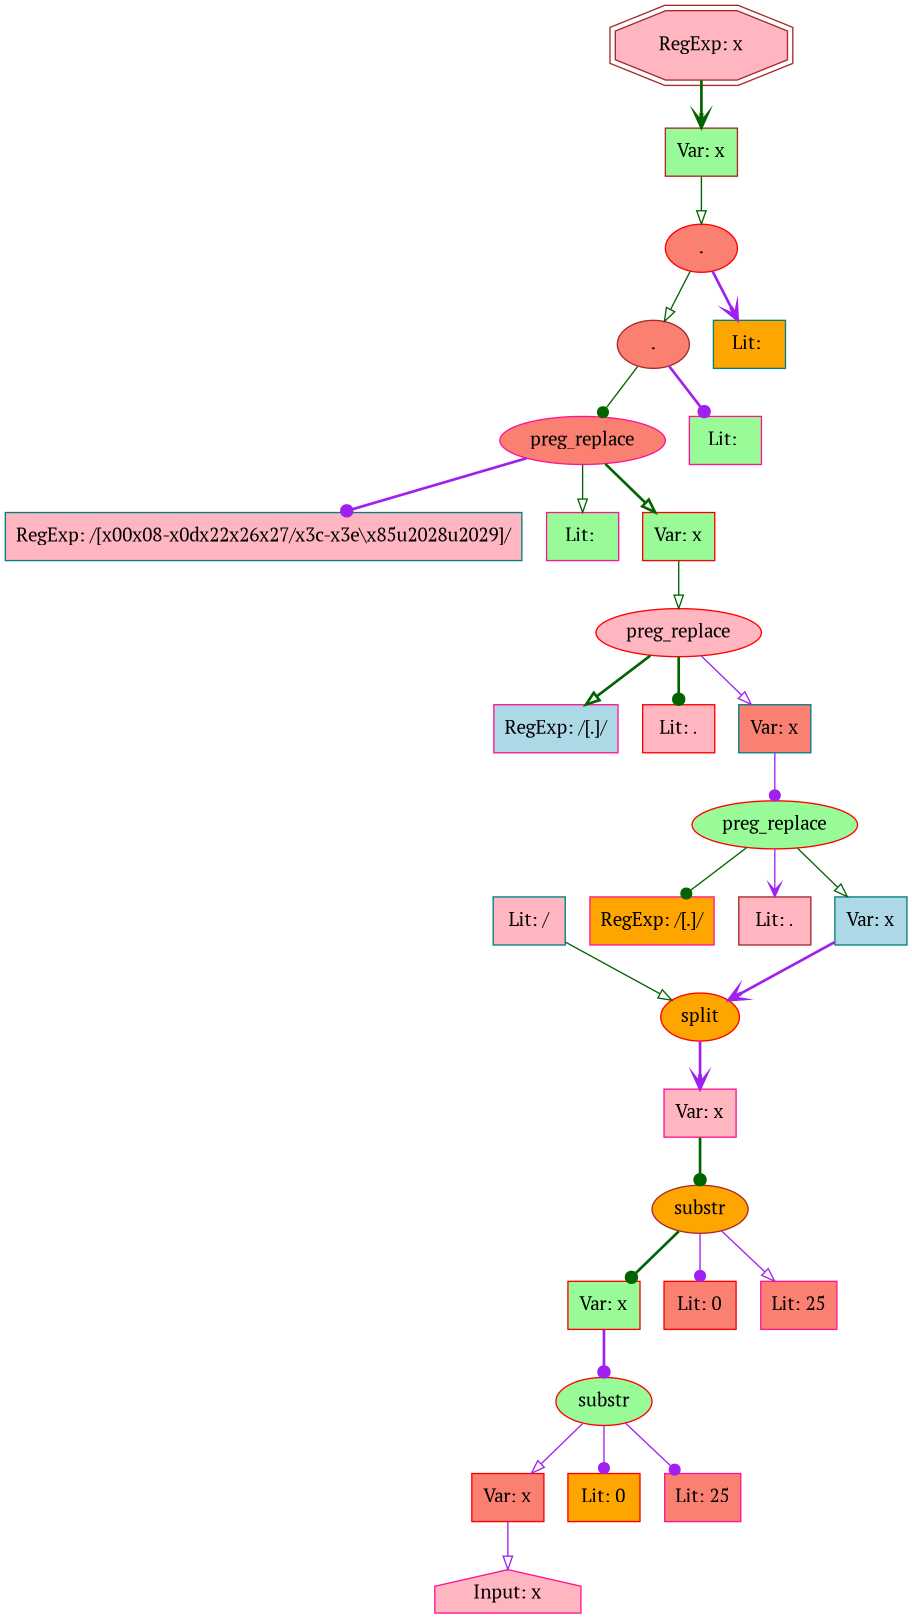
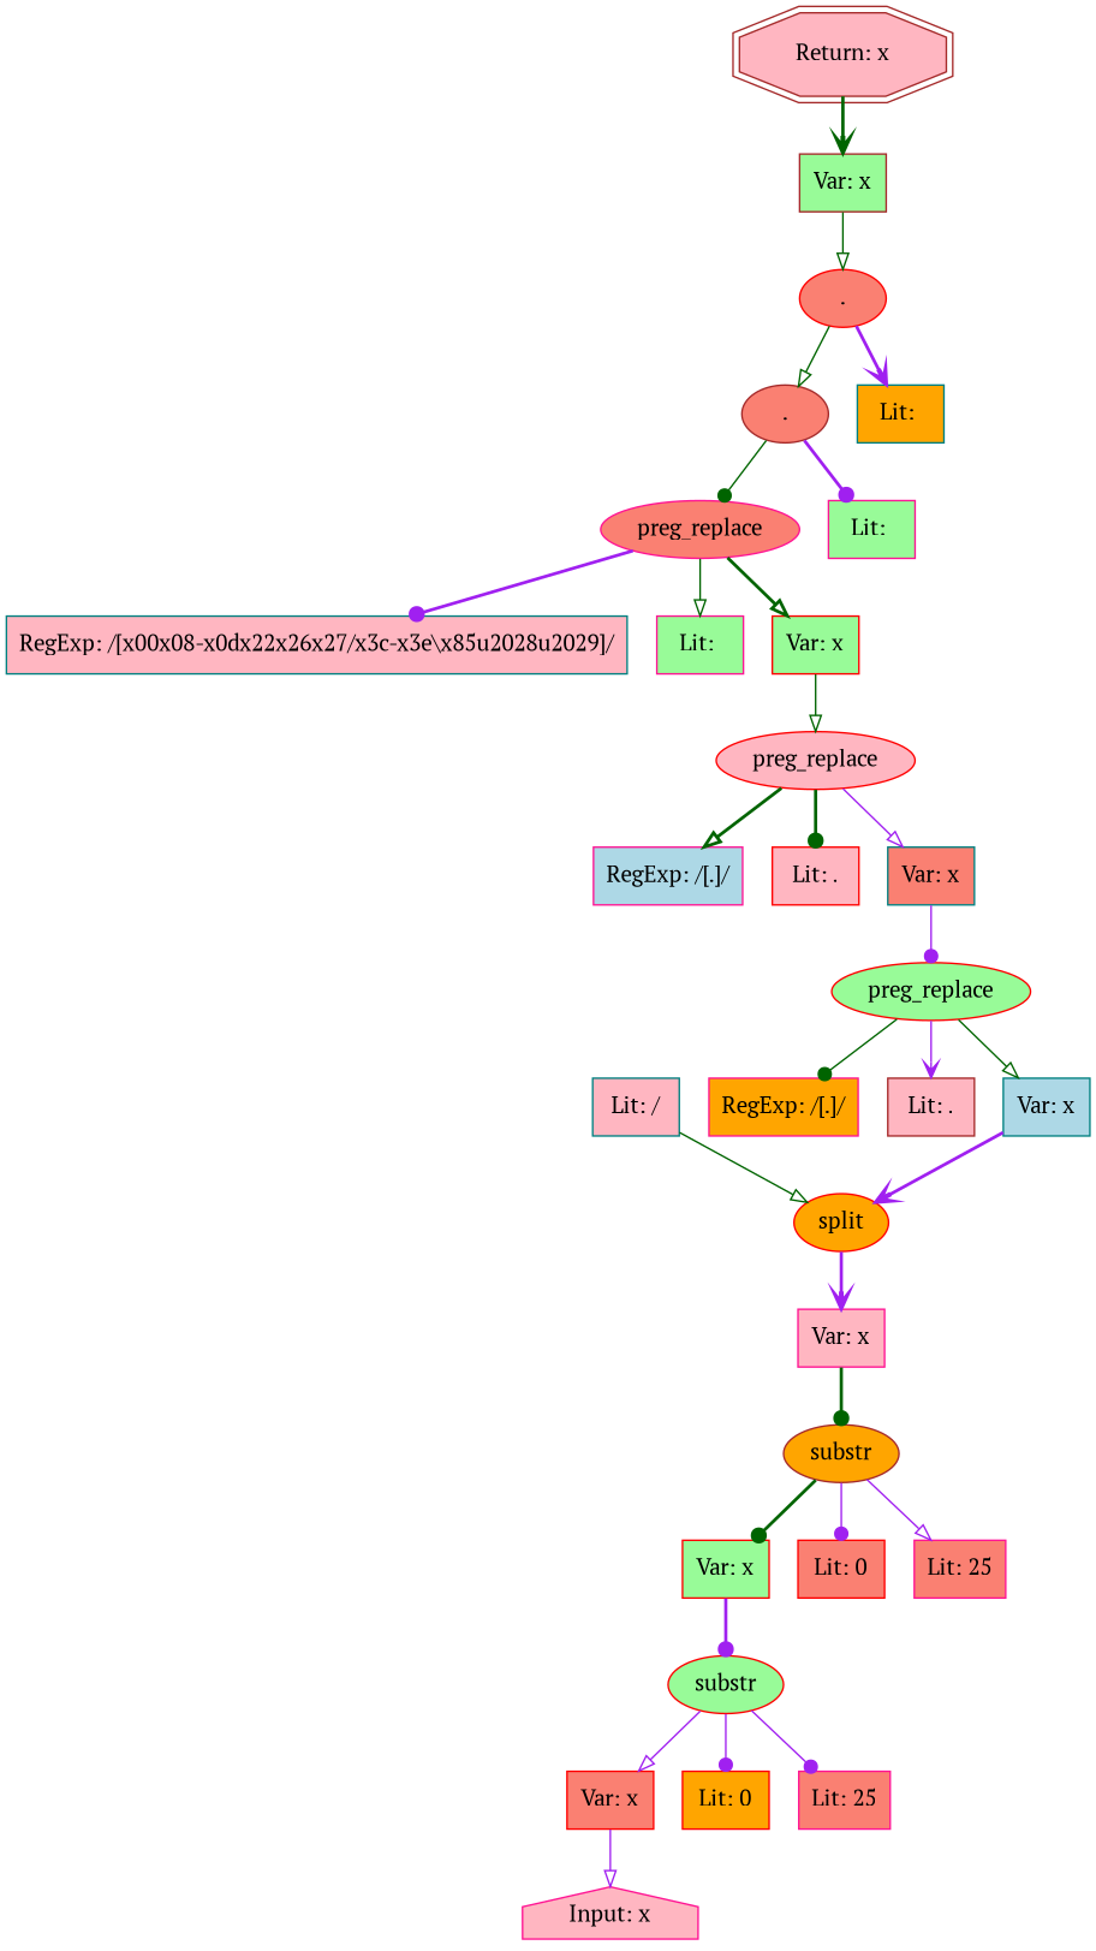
  digraph {
    fontname="PT Serif"
    node [color=red fillcolor=lightpink fontname="PT Serif" shape=box style=filled]
    edge [arrowhead=onormal color=purple fontname="PT Serif" style=solid]
    n1 [color=deeppink label="Input: x" shape=house]
    n2 [fillcolor=palegreen label=substr shape=ellipse]
    n3 [fillcolor=salmon label="Var: x"]
    n4 [fillcolor=orange label="Lit: 0"]
    n5 [color=deeppink fillcolor=salmon label="Lit: 25"]
    n6 [color=brown fillcolor=orange label=substr shape=ellipse]
    n7 [fillcolor=palegreen label="Var: x"]
    n8 [fillcolor=salmon label="Lit: 0"]
    n9 [color=deeppink fillcolor=salmon label="Lit: 25"]
    n10 [fillcolor=orange label=split shape=ellipse]
    n11 [color=deeppink label="Var: x"]
    n12 [color=teal label="Lit: /"]
    n13 [fillcolor=palegreen label=preg_replace shape=ellipse]
    n14 [color=deeppink fillcolor=orange label="RegExp: /[.]/"]
    n15 [color=brown label="Lit: ."]
    n16 [color=teal fillcolor=lightblue label="Var: x"]
    n17 [label=preg_replace shape=ellipse]
    n18 [color=deeppink fillcolor=lightblue label="RegExp: /[.]/"]
    n19 [label="Lit: ."]
    n20 [color=teal fillcolor=salmon label="Var: x"]
    n21 [color=deeppink fillcolor=salmon label=preg_replace shape=ellipse]
    n22 [color=teal label="RegExp: /[\x00\x08-\x0d\x22\x26\x27\/\x3c-\x3e\\\x85\u2028\u2029]/"]
    n23 [color=deeppink fillcolor=palegreen label="Lit: "]
    n24 [fillcolor=palegreen label="Var: x"]
    n25 [color=brown fillcolor=salmon label="." shape=ellipse]
    n26 [color=deeppink fillcolor=palegreen label="Lit: "]
    n27 [fillcolor=salmon label="." shape=ellipse]
    n28 [color=teal fillcolor=orange label="Lit: "]
    n29 [color=brown fillcolor=palegreen label="Var: x"]
-   n30 [color=brown label="RegExp: x" shape=doubleoctagon]
+   n30 [color=brown label="Return: x" shape=doubleoctagon]
    n2 -> n3
    n2 -> n4 [arrowhead=dot]
    n2 -> n5 [arrowhead=dot]
    n3 -> n1
    n6 -> n7 [arrowhead=dot color=darkgreen style=bold]
    n6 -> n8 [arrowhead=dot]
    n6 -> n9
    n7 -> n2 [arrowhead=dot style=bold]
    n10 -> n11 [arrowhead=vee style=bold]
    n11 -> n6 [arrowhead=dot color=darkgreen style=bold]
    n12 -> n10 [color=darkgreen]
    n13 -> n14 [arrowhead=dot color=darkgreen]
    n13 -> n15 [arrowhead=vee]
    n13 -> n16 [color=darkgreen]
    n16 -> n10 [arrowhead=vee style=bold]
    n17 -> n18 [color=darkgreen style=bold]
    n17 -> n19 [arrowhead=dot color=darkgreen style=bold]
    n17 -> n20
    n20 -> n13 [arrowhead=dot]
    n21 -> n22 [arrowhead=dot style=bold]
    n21 -> n23 [color=darkgreen]
    n21 -> n24 [color=darkgreen style=bold]
    n24 -> n17 [color=darkgreen]
    n25 -> n21 [arrowhead=dot color=darkgreen]
    n25 -> n26 [arrowhead=dot style=bold]
    n27 -> n25 [color=darkgreen]
    n27 -> n28 [arrowhead=vee style=bold]
    n29 -> n27 [color=darkgreen]
    n30 -> n29 [arrowhead=vee color=darkgreen style=bold]
  }
